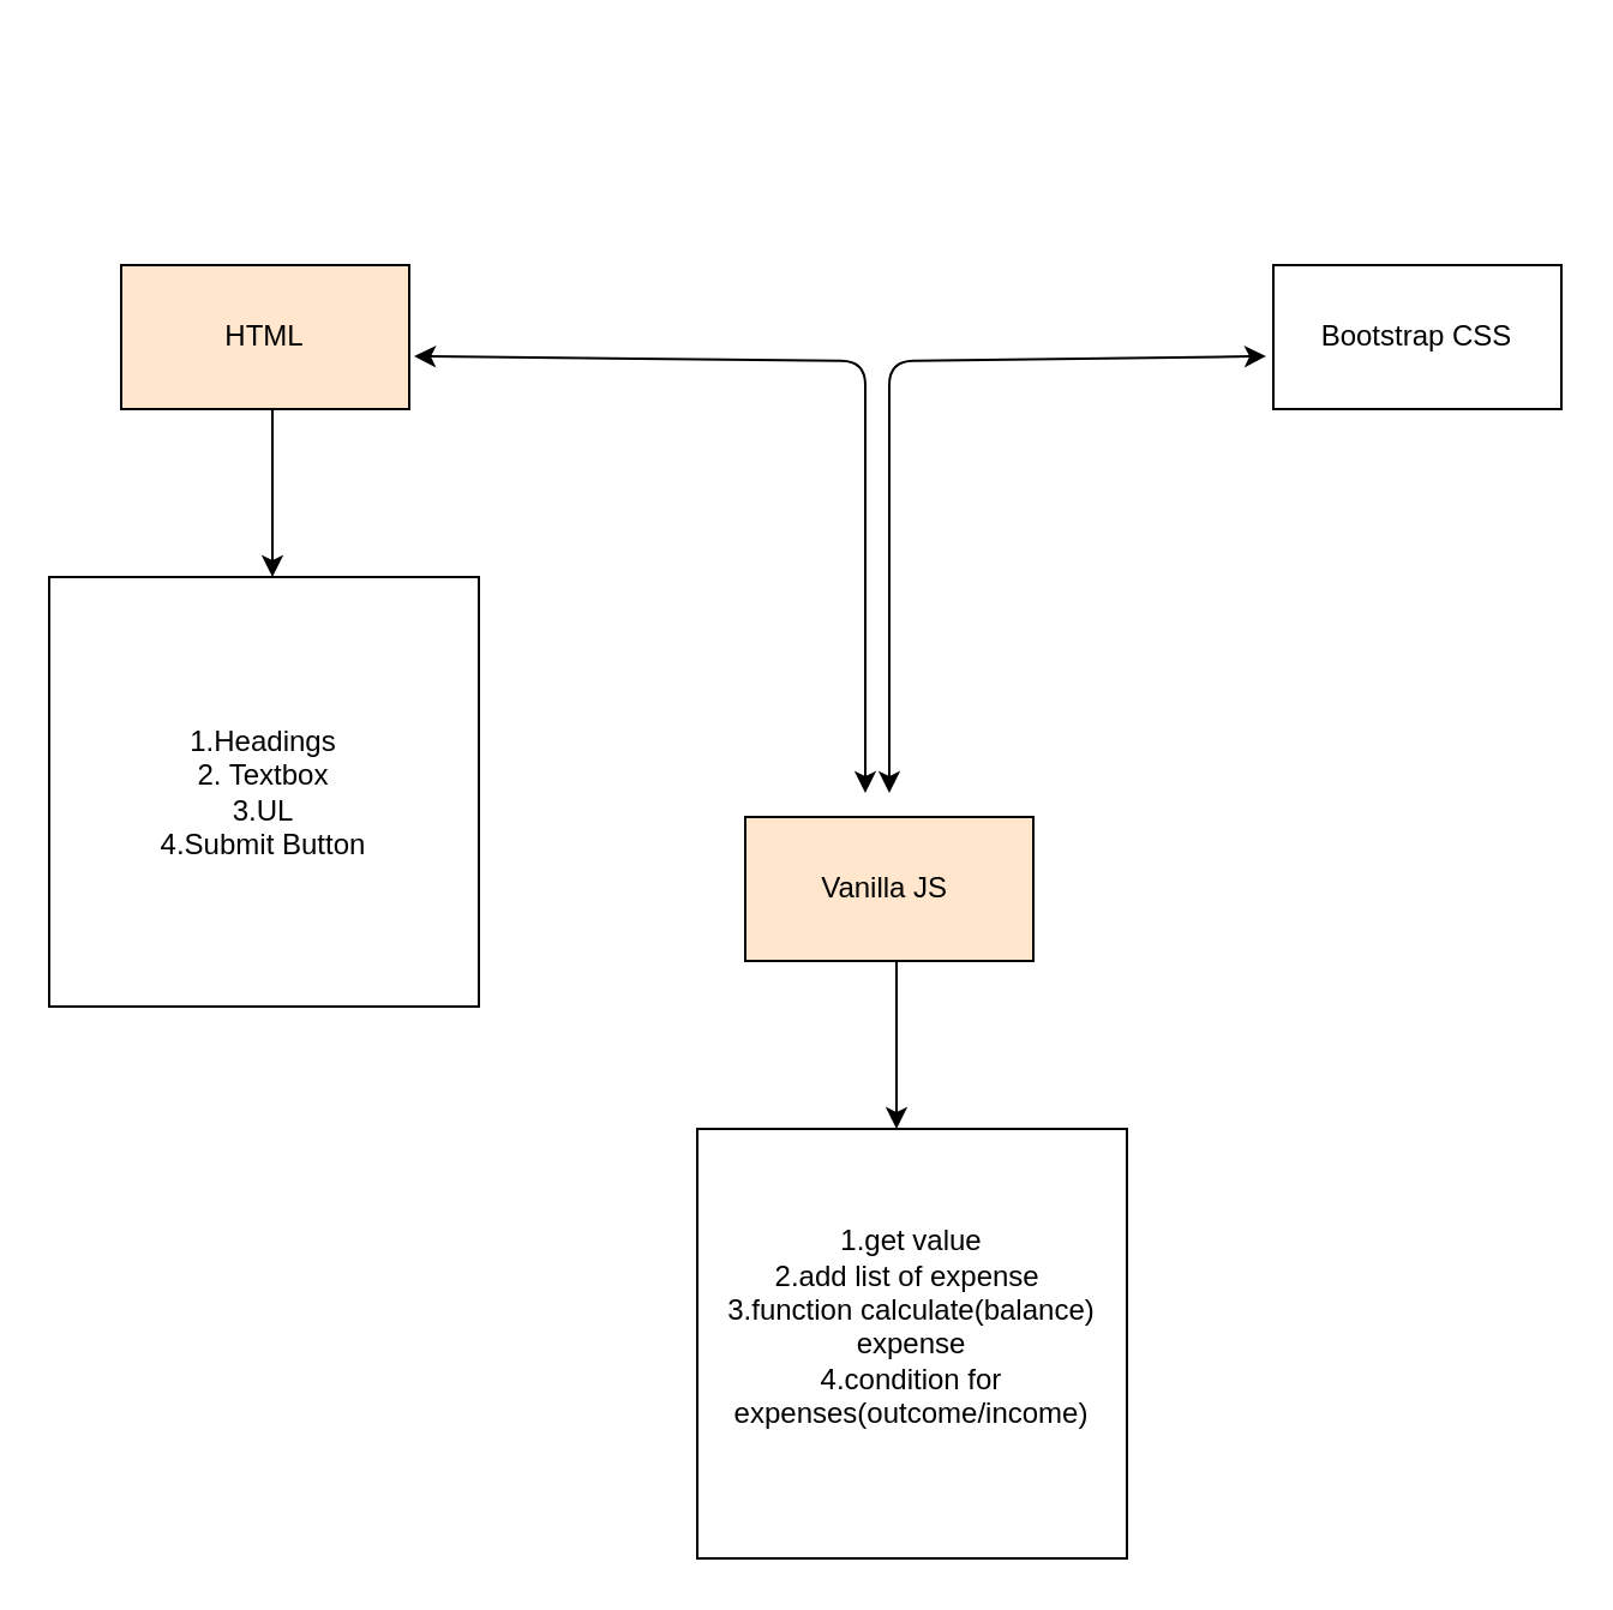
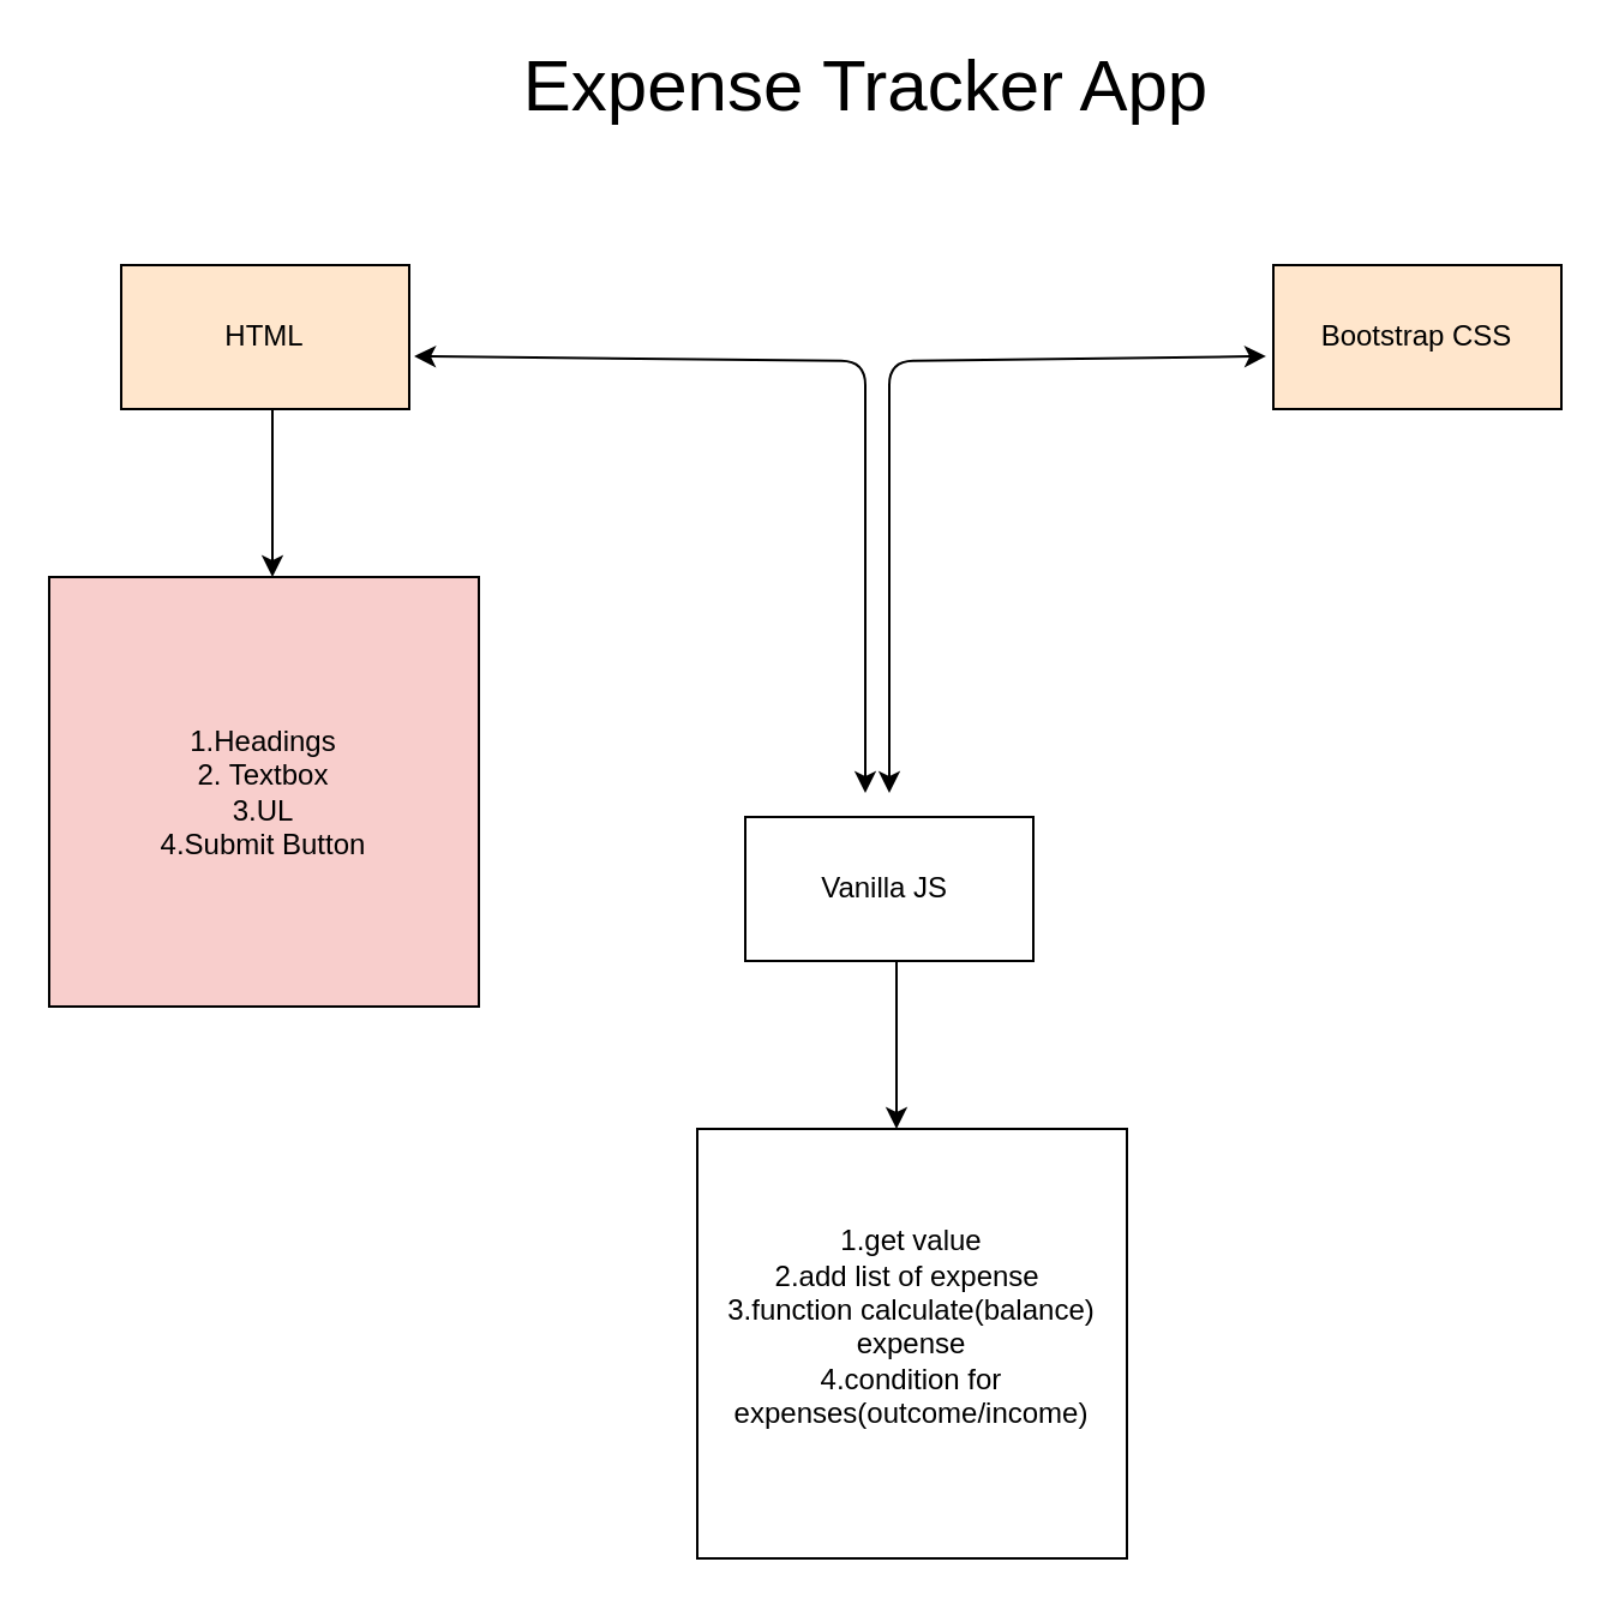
  <mxCell id="0" />
  <mxCell id="1" parent="0" />
  <mxCell id="2" value="HTML" style="whiteSpace=wrap;html=1;fillColor=#ffe6cc;" vertex="1" parent="1"><mxGeometry x="50" y="110" width="120" height="60" as="geometry" /></mxCell>
- <mxCell id="3" value="Bootstrap CSS" style="whiteSpace=wrap;html=1;" vertex="1" parent="1"><mxGeometry x="530" y="110" width="120" height="60" as="geometry" /></mxCell>
- <mxCell id="4" value="Vanilla JS&amp;nbsp;" style="whiteSpace=wrap;html=1;fillColor=#ffe6cc;" vertex="1" parent="1"><mxGeometry x="310" y="340" width="120" height="60" as="geometry" /></mxCell>
+ <mxCell id="3" value="Bootstrap CSS" style="whiteSpace=wrap;html=1;fillColor=#ffe6cc;" vertex="1" parent="1"><mxGeometry x="530" y="110" width="120" height="60" as="geometry" /></mxCell>
+ <mxCell id="4" value="Vanilla JS&amp;nbsp;" style="whiteSpace=wrap;html=1;" vertex="1" parent="1"><mxGeometry x="310" y="340" width="120" height="60" as="geometry" /></mxCell>
+ <mxCell id="5" value="&lt;font style=&quot;font-size: 30px&quot;&gt;Expense Tracker App&lt;/font&gt;" style="text;html=1;align=center;verticalAlign=middle;resizable=0;points=[];autosize=1;" vertex="1" parent="1"><mxGeometry x="210" y="20" width="300" height="30" as="geometry" /></mxCell>
  <mxCell id="6" value="" style="endArrow=classic;html=1;" edge="1" parent="1"><mxGeometry width="50" height="50" relative="1" as="geometry"><mxPoint x="373" y="400" as="sourcePoint" /><mxPoint x="373" y="470" as="targetPoint" /></mxGeometry></mxCell>
  <mxCell id="7" value="1.get value&lt;br&gt;2.add list of expense&amp;nbsp;&lt;br&gt;3.function calculate(balance) expense&lt;br&gt;4.condition for expenses(outcome/income)&lt;br&gt;&lt;br&gt;" style="whiteSpace=wrap;html=1;aspect=fixed;" vertex="1" parent="1"><mxGeometry x="290" y="470" width="179" height="179" as="geometry" /></mxCell>
  <mxCell id="8" value="" style="endArrow=classic;html=1;" edge="1" parent="1"><mxGeometry width="50" height="50" relative="1" as="geometry"><mxPoint x="113" y="170" as="sourcePoint" /><mxPoint x="113" y="240" as="targetPoint" /></mxGeometry></mxCell>
- <mxCell id="9" value="1.Headings&lt;br&gt;2. Textbox&lt;br&gt;3.UL&lt;br&gt;4.Submit Button" style="whiteSpace=wrap;html=1;aspect=fixed;" vertex="1" parent="1"><mxGeometry x="20" y="240" width="179" height="179" as="geometry" /></mxCell>
+ <mxCell id="9" value="1.Headings&lt;br&gt;2. Textbox&lt;br&gt;3.UL&lt;br&gt;4.Submit Button" style="whiteSpace=wrap;html=1;aspect=fixed;fillColor=#f8cecc;" vertex="1" parent="1"><mxGeometry x="20" y="240" width="179" height="179" as="geometry" /></mxCell>
  <mxCell id="10" value="" style="endArrow=classic;startArrow=classic;html=1;entryX=1.017;entryY=0.633;entryDx=0;entryDy=0;entryPerimeter=0;" edge="1" parent="1" target="2"><mxGeometry width="50" height="50" relative="1" as="geometry"><mxPoint x="360" y="330" as="sourcePoint" /><mxPoint x="220" y="150" as="targetPoint" /><Array as="points"><mxPoint x="360" y="150" /></Array></mxGeometry></mxCell>
  <mxCell id="11" value="" style="endArrow=classic;startArrow=classic;html=1;entryX=-0.025;entryY=0.633;entryDx=0;entryDy=0;entryPerimeter=0;" edge="1" parent="1" target="3"><mxGeometry width="50" height="50" relative="1" as="geometry"><mxPoint x="370" y="330" as="sourcePoint" /><mxPoint x="500" y="150" as="targetPoint" /><Array as="points"><mxPoint x="370" y="150" /></Array></mxGeometry></mxCell>
